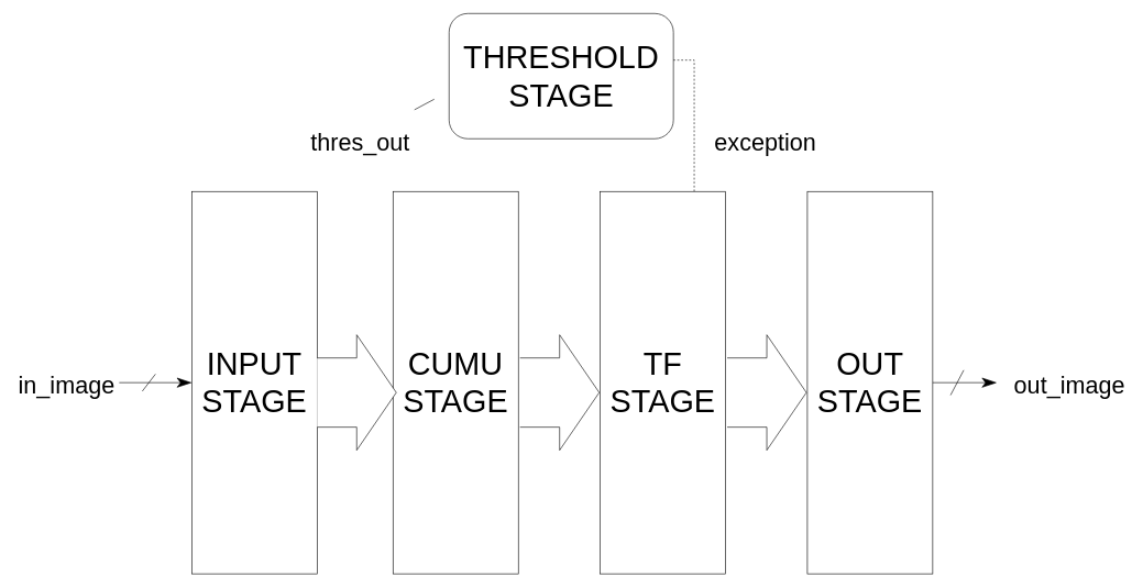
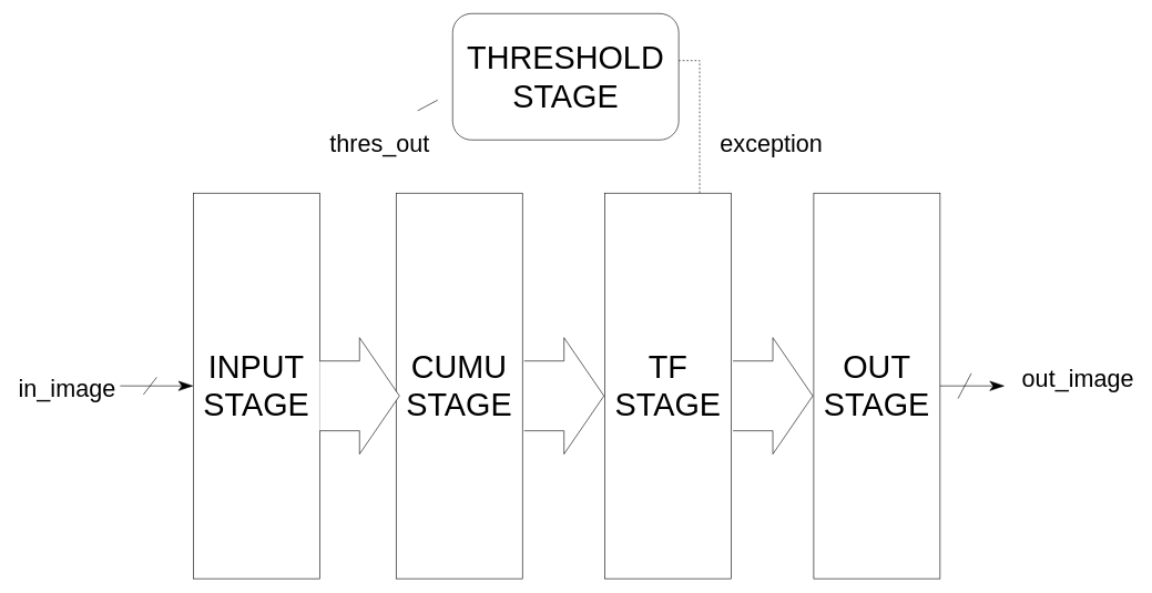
  <mxCell id="0" />
  <mxCell id="1" parent="0" />
  <mxCell id="2" value="" style="verticalLabelPosition=bottom;shadow=0;dashed=0;align=center;html=1;verticalAlign=top;shape=mxgraph.electrical.transmission.bus_width;pointerEvents=1;fontSize=48;" vertex="1" parent="1"><mxGeometry x="627.5" y="150" width="30" height="16" as="geometry" /></mxCell>
  <mxCell id="3" value="" style="verticalLabelPosition=bottom;shadow=0;dashed=0;align=center;html=1;verticalAlign=top;shape=mxgraph.electrical.transmission.bus_width;pointerEvents=1;fontSize=48;" parent="1" vertex="1"><mxGeometry x="215" y="567" width="20" height="26" as="geometry" /></mxCell>
  <mxCell id="4" value="" style="verticalLabelPosition=bottom;shadow=0;dashed=0;align=center;html=1;verticalAlign=top;shape=mxgraph.electrical.transmission.bus_width;pointerEvents=1;fontSize=48;" parent="1" vertex="1"><mxGeometry x="1440" y="561" width="20" height="38" as="geometry" /></mxCell>
  <mxCell id="5" value="&lt;font style=&quot;font-size: 48px;&quot;&gt;INPUT&lt;br&gt;STAGE&lt;/font&gt;" style="rounded=0;whiteSpace=wrap;html=1;" parent="1" vertex="1"><mxGeometry x="290" y="290" width="190" height="580" as="geometry" /></mxCell>
  <mxCell id="6" value="&lt;font style=&quot;font-size: 48px;&quot;&gt;CUMU&lt;br&gt;STAGE&lt;/font&gt;" style="rounded=0;whiteSpace=wrap;html=1;" parent="1" vertex="1"><mxGeometry x="595" y="290" width="190" height="580" as="geometry" /></mxCell>
  <mxCell id="7" style="edgeStyle=orthogonalEdgeStyle;rounded=0;orthogonalLoop=1;jettySize=auto;html=1;exitX=0.75;exitY=0;exitDx=0;exitDy=0;entryX=1;entryY=0.372;entryDx=0;entryDy=0;entryPerimeter=0;dashed=1;" edge="1" parent="1" source="8" target="17"><mxGeometry relative="1" as="geometry" /></mxCell>
  <mxCell id="8" value="&lt;font style=&quot;font-size: 48px;&quot;&gt;TF&lt;br&gt;STAGE&lt;/font&gt;" style="rounded=0;whiteSpace=wrap;html=1;" parent="1" vertex="1"><mxGeometry x="909" y="290" width="190" height="580" as="geometry" /></mxCell>
  <mxCell id="9" value="&lt;font style=&quot;font-size: 48px;&quot;&gt;OUT&lt;br&gt;STAGE&lt;/font&gt;" style="rounded=0;whiteSpace=wrap;html=1;" parent="1" vertex="1"><mxGeometry x="1223" y="290" width="190" height="580" as="geometry" /></mxCell>
  <mxCell id="10" value="" style="verticalLabelPosition=bottom;shadow=0;dashed=0;align=center;html=1;verticalAlign=top;shape=mxgraph.electrical.transmission.straightBus;fontSize=48;rotation=-90;" parent="1" vertex="1"><mxGeometry x="452.5" y="535" width="175" height="120" as="geometry" /></mxCell>
  <mxCell id="11" value="" style="verticalLabelPosition=bottom;shadow=0;dashed=0;align=center;html=1;verticalAlign=top;shape=mxgraph.electrical.transmission.straightBus;fontSize=48;rotation=-90;" parent="1" vertex="1"><mxGeometry x="760" y="535" width="175" height="120" as="geometry" /></mxCell>
  <mxCell id="12" value="" style="verticalLabelPosition=bottom;shadow=0;dashed=0;align=center;html=1;verticalAlign=top;shape=mxgraph.electrical.transmission.straightBus;fontSize=48;rotation=-90;" parent="1" vertex="1"><mxGeometry x="1074" y="535" width="175" height="120" as="geometry" /></mxCell>
  <mxCell id="13" value="" style="endArrow=classicThin;html=1;strokeWidth=1;endSize=20;rounded=0;fontSize=48;exitX=1;exitY=0.5;exitDx=0;exitDy=0;" parent="1" source="9" edge="1"><mxGeometry width="100" relative="1" as="geometry"><mxPoint x="740" y="420" as="sourcePoint" /><mxPoint x="1510" y="580" as="targetPoint" /></mxGeometry></mxCell>
  <mxCell id="14" value="" style="endArrow=classicThin;html=1;strokeWidth=1;endSize=20;rounded=0;fontSize=48;entryX=0;entryY=0.5;entryDx=0;entryDy=0;" parent="1" target="5" edge="1"><mxGeometry width="100" relative="1" as="geometry"><mxPoint x="180" y="580" as="sourcePoint" /><mxPoint x="20" y="530" as="targetPoint" /></mxGeometry></mxCell>
- <mxCell id="15" value="&lt;font style=&quot;font-size: 36px;&quot;&gt;out_image&lt;/font&gt;" style="text;html=1;align=center;verticalAlign=middle;resizable=0;points=[];autosize=1;strokeColor=none;fillColor=none;fontSize=48;" parent="1" vertex="1"><mxGeometry x="1530" y="545" width="180" height="70" as="geometry" /></mxCell>
+ <mxCell id="15" value="&lt;font style=&quot;font-size: 36px;&quot;&gt;out_image&lt;/font&gt;" style="text;html=1;align=center;verticalAlign=middle;resizable=0;points=[];autosize=1;strokeColor=none;fillColor=none;fontSize=48;" parent="1" vertex="1"><mxGeometry x="1530" y="530" width="180" height="70" as="geometry" /></mxCell>
  <mxCell id="16" value="&lt;font style=&quot;font-size: 36px;&quot;&gt;in_image&lt;/font&gt;" style="text;html=1;align=center;verticalAlign=middle;resizable=0;points=[];autosize=1;strokeColor=none;fillColor=none;fontSize=48;" parent="1" vertex="1"><mxGeometry x="20" y="545" width="160" height="70" as="geometry" /></mxCell>
  <mxCell id="17" value="&lt;span style=&quot;font-size: 48px;&quot;&gt;THRESHOLD&lt;br&gt;STAGE&lt;br&gt;&lt;/span&gt;" style="whiteSpace=wrap;html=1;rounded=1;" vertex="1" parent="1"><mxGeometry x="680" y="20" width="340" height="190" as="geometry" /></mxCell>
  <mxCell id="18" value="&lt;font style=&quot;font-size: 36px;&quot;&gt;exception&lt;/font&gt;" style="text;html=1;align=center;verticalAlign=middle;resizable=0;points=[];autosize=1;strokeColor=none;fillColor=none;" vertex="1" parent="1"><mxGeometry x="1074" y="200" width="170" height="30" as="geometry" /></mxCell>
- <mxCell id="19" value="&lt;font style=&quot;font-size: 36px;&quot;&gt;thres_out&lt;/font&gt;" style="text;html=1;align=center;verticalAlign=middle;resizable=0;points=[];autosize=1;strokeColor=none;fillColor=none;" vertex="1" parent="1"><mxGeometry x="460" y="200" width="170" height="30" as="geometry" /></mxCell>
+ <mxCell id="19" value="&lt;font style=&quot;font-size: 36px;&quot;&gt;thres_out&lt;/font&gt;" style="text;html=1;align=center;verticalAlign=middle;resizable=0;points=[];autosize=1;strokeColor=none;fillColor=none;" vertex="1" parent="1"><mxGeometry x="485" y="200" width="170" height="30" as="geometry" /></mxCell>
